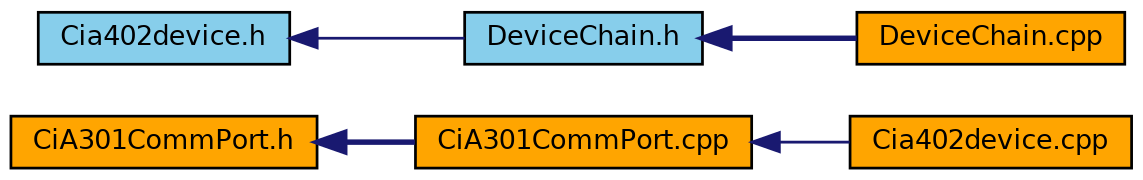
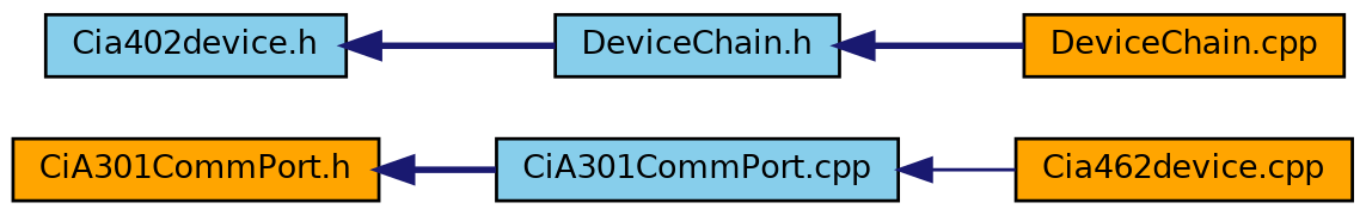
  digraph {
    rankdir=LR
    node [color=black fillcolor=orange fontname=Helvetica fontsize=10 shape=record style=filled]
    edge [color=midnightblue dir=back fontname=Helvetica fontsize=10 labelfontname=Helvetica labelfontsize=10 style=bold]
    n1 [fontcolor=black height=0.2 label="CiA301CommPort.h" width=0.4]
-   n2 [height=0.2 label="CiA301CommPort.cpp" width=0.4]
-   n3 [height=0.2 label="Cia402device.cpp" width=0.4]
+   n2 [fillcolor=skyblue height=0.2 label="CiA301CommPort.cpp" width=0.4]
+   n3 [height=0.2 label="Cia462device.cpp" width=0.4]
    n4 [fillcolor=skyblue height=0.2 label="Cia402device.h" width=0.4]
    n5 [fillcolor=skyblue height=0.2 label="DeviceChain.h" width=0.4]
    n6 [height=0.2 label="DeviceChain.cpp" width=0.4]
    n1 -> n2
    n2 -> n3 [style=solid]
-   n4 -> n5 [style=solid]
+   n4 -> n5
    n5 -> n6
  }
